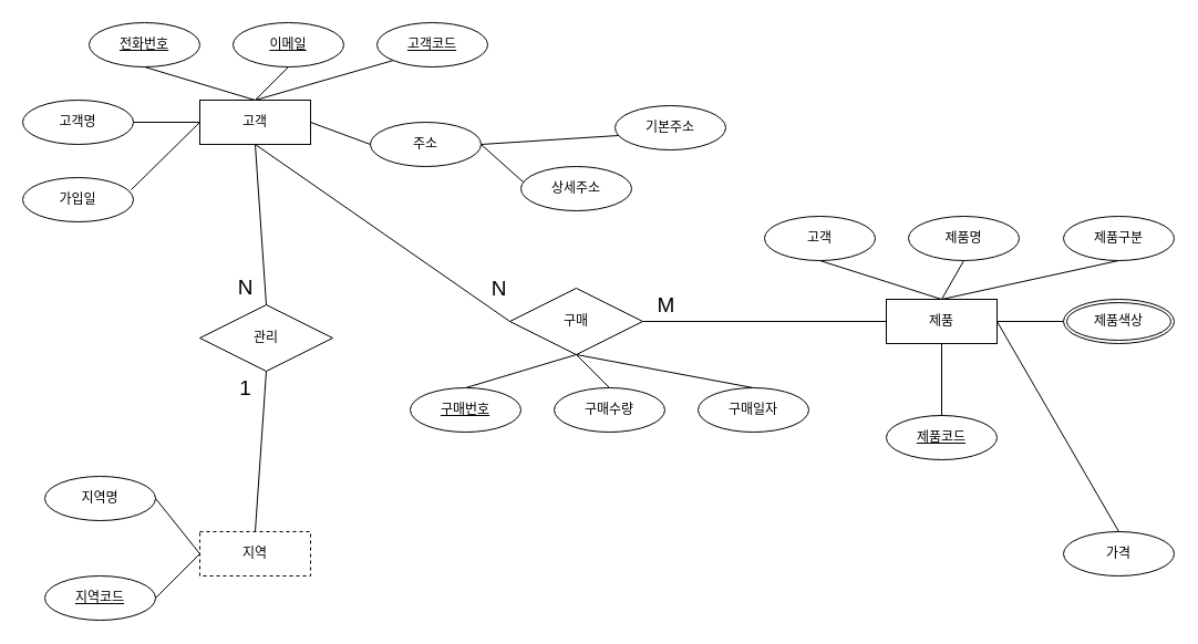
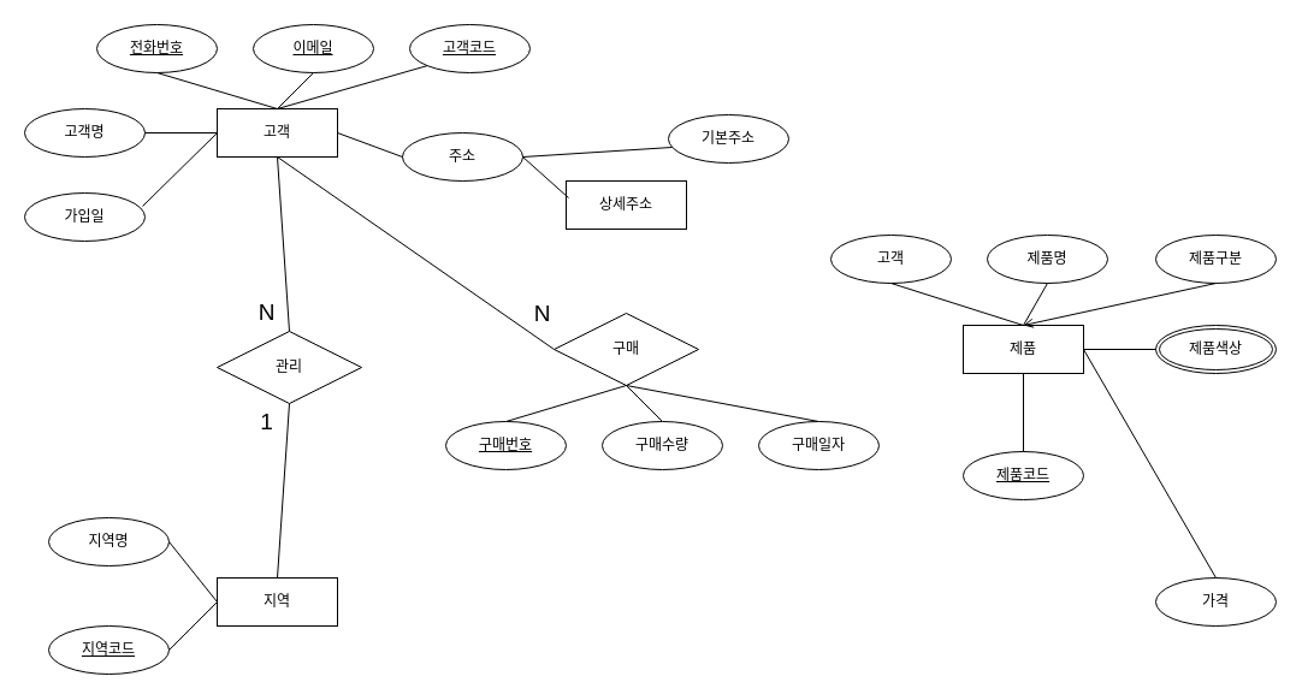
  <mxCell id="0" />
  <mxCell id="1" parent="0" />
  <mxCell id="2" value="고객" style="whiteSpace=wrap;html=1;align=center;" parent="1" vertex="1"><mxGeometry x="180" y="90" width="100" height="40" as="geometry" /></mxCell>
  <mxCell id="3" value="고객코드" style="ellipse;whiteSpace=wrap;html=1;align=center;fontStyle=4;" parent="1" vertex="1"><mxGeometry x="340" y="20" width="100" height="40" as="geometry" /></mxCell>
  <mxCell id="4" value="" style="endArrow=none;html=1;rounded=0;exitX=0.5;exitY=0;exitDx=0;exitDy=0;entryX=0;entryY=1;entryDx=0;entryDy=0;" parent="1" source="2" target="3" edge="1"><mxGeometry relative="1" as="geometry"><mxPoint x="360" y="100" as="sourcePoint" /><mxPoint x="520" y="100" as="targetPoint" /></mxGeometry></mxCell>
  <mxCell id="5" value="이메일" style="ellipse;whiteSpace=wrap;html=1;align=center;fontStyle=4;" parent="1" vertex="1"><mxGeometry x="210" y="20" width="100" height="40" as="geometry" /></mxCell>
  <mxCell id="6" value="전화번호" style="ellipse;whiteSpace=wrap;html=1;align=center;fontStyle=4;" parent="1" vertex="1"><mxGeometry x="80" y="20" width="100" height="40" as="geometry" /></mxCell>
  <mxCell id="7" value="" style="endArrow=none;html=1;rounded=0;entryX=0.5;entryY=1;entryDx=0;entryDy=0;" parent="1" target="5" edge="1"><mxGeometry relative="1" as="geometry"><mxPoint x="230" y="90" as="sourcePoint" /><mxPoint x="365" y="64" as="targetPoint" /></mxGeometry></mxCell>
  <mxCell id="8" value="" style="endArrow=none;html=1;rounded=0;exitX=0.5;exitY=0;exitDx=0;exitDy=0;entryX=0.5;entryY=1;entryDx=0;entryDy=0;" parent="1" source="2" target="6" edge="1"><mxGeometry relative="1" as="geometry"><mxPoint x="250" y="110" as="sourcePoint" /><mxPoint x="375" y="74" as="targetPoint" /></mxGeometry></mxCell>
  <mxCell id="9" value="고객명" style="ellipse;whiteSpace=wrap;html=1;align=center;" parent="1" vertex="1"><mxGeometry x="20" y="90" width="100" height="40" as="geometry" /></mxCell>
  <mxCell id="10" value="가입일" style="ellipse;whiteSpace=wrap;html=1;align=center;" parent="1" vertex="1"><mxGeometry x="20" y="160" width="100" height="40" as="geometry" /></mxCell>
  <mxCell id="11" value="" style="endArrow=none;html=1;rounded=0;exitX=0;exitY=0.5;exitDx=0;exitDy=0;entryX=0.98;entryY=0.275;entryDx=0;entryDy=0;entryPerimeter=0;" parent="1" source="2" target="10" edge="1"><mxGeometry relative="1" as="geometry"><mxPoint x="240" y="100" as="sourcePoint" /><mxPoint x="140" y="70" as="targetPoint" /></mxGeometry></mxCell>
  <mxCell id="12" value="" style="endArrow=none;html=1;rounded=0;exitX=0;exitY=0.5;exitDx=0;exitDy=0;entryX=1;entryY=0.5;entryDx=0;entryDy=0;" parent="1" source="2" target="9" edge="1"><mxGeometry relative="1" as="geometry"><mxPoint x="250" y="110" as="sourcePoint" /><mxPoint x="150" y="80" as="targetPoint" /></mxGeometry></mxCell>
  <mxCell id="13" value="주소" style="ellipse;whiteSpace=wrap;html=1;align=center;" parent="1" vertex="1"><mxGeometry x="334" y="110" width="100" height="40" as="geometry" /></mxCell>
  <mxCell id="14" value="" style="endArrow=none;html=1;rounded=0;exitX=1;exitY=0.5;exitDx=0;exitDy=0;entryX=0;entryY=0.5;entryDx=0;entryDy=0;" parent="1" source="2" target="13" edge="1"><mxGeometry relative="1" as="geometry"><mxPoint x="190" y="120" as="sourcePoint" /><mxPoint x="310" y="140" as="targetPoint" /></mxGeometry></mxCell>
- <mxCell id="15" value="상세주소" style="ellipse;whiteSpace=wrap;html=1;align=center;" parent="1" vertex="1"><mxGeometry x="470" y="150" width="100" height="40" as="geometry" /></mxCell>
+ <mxCell id="15" value="상세주소" style="whiteSpace=wrap;html=1;align=center;rounded=0;" parent="1" vertex="1"><mxGeometry x="470" y="150" width="100" height="40" as="geometry" /></mxCell>
  <mxCell id="16" value="기본주소" style="ellipse;whiteSpace=wrap;html=1;align=center;" parent="1" vertex="1"><mxGeometry x="555" y="95" width="100" height="40" as="geometry" /></mxCell>
  <mxCell id="17" value="" style="endArrow=none;html=1;rounded=0;exitX=0.02;exitY=0.35;exitDx=0;exitDy=0;entryX=1;entryY=0.5;entryDx=0;entryDy=0;exitPerimeter=0;" parent="1" source="15" target="13" edge="1"><mxGeometry relative="1" as="geometry"><mxPoint x="290" y="120" as="sourcePoint" /><mxPoint x="344" y="140" as="targetPoint" /></mxGeometry></mxCell>
  <mxCell id="18" value="" style="endArrow=none;html=1;rounded=0;exitX=1;exitY=0.5;exitDx=0;exitDy=0;entryX=0.03;entryY=0.675;entryDx=0;entryDy=0;entryPerimeter=0;" parent="1" source="13" target="16" edge="1"><mxGeometry relative="1" as="geometry"><mxPoint x="440" y="120" as="sourcePoint" /><mxPoint x="494" y="140" as="targetPoint" /></mxGeometry></mxCell>
- <mxCell id="19" value="지역" style="whiteSpace=wrap;html=1;align=center;dashed=1;" parent="1" vertex="1"><mxGeometry x="180" y="480" width="100" height="40" as="geometry" /></mxCell>
+ <mxCell id="19" value="지역" style="whiteSpace=wrap;html=1;align=center;" parent="1" vertex="1"><mxGeometry x="180" y="480" width="100" height="40" as="geometry" /></mxCell>
  <mxCell id="20" value="지역명" style="ellipse;whiteSpace=wrap;html=1;align=center;" parent="1" vertex="1"><mxGeometry x="40" y="430" width="100" height="40" as="geometry" /></mxCell>
  <mxCell id="21" value="지역코드" style="ellipse;whiteSpace=wrap;html=1;align=center;fontStyle=4;" parent="1" vertex="1"><mxGeometry x="40" y="520" width="100" height="40" as="geometry" /></mxCell>
  <mxCell id="22" value="" style="endArrow=none;html=1;rounded=0;exitX=0;exitY=0.5;exitDx=0;exitDy=0;entryX=1;entryY=0.5;entryDx=0;entryDy=0;" parent="1" source="19" target="20" edge="1"><mxGeometry relative="1" as="geometry"><mxPoint x="202" y="390" as="sourcePoint" /><mxPoint x="140" y="451" as="targetPoint" /></mxGeometry></mxCell>
  <mxCell id="23" value="" style="endArrow=none;html=1;rounded=0;exitX=0;exitY=0.5;exitDx=0;exitDy=0;entryX=1;entryY=0.5;entryDx=0;entryDy=0;" parent="1" source="19" target="21" edge="1"><mxGeometry relative="1" as="geometry"><mxPoint x="212" y="419" as="sourcePoint" /><mxPoint x="150" y="480" as="targetPoint" /></mxGeometry></mxCell>
  <mxCell id="24" value="제품" style="whiteSpace=wrap;html=1;align=center;" parent="1" vertex="1"><mxGeometry x="800" y="270" width="100" height="40" as="geometry" /></mxCell>
  <mxCell id="25" value="제품코드" style="ellipse;whiteSpace=wrap;html=1;align=center;fontStyle=4;" parent="1" vertex="1"><mxGeometry x="800" y="375" width="100" height="40" as="geometry" /></mxCell>
  <mxCell id="26" value="제품명" style="ellipse;whiteSpace=wrap;html=1;align=center;" parent="1" vertex="1"><mxGeometry x="820" y="195" width="100" height="40" as="geometry" /></mxCell>
  <mxCell id="27" value="제품구분" style="ellipse;whiteSpace=wrap;html=1;align=center;" parent="1" vertex="1"><mxGeometry x="960" y="195" width="100" height="40" as="geometry" /></mxCell>
  <mxCell id="28" value="가격" style="ellipse;whiteSpace=wrap;html=1;align=center;" parent="1" vertex="1"><mxGeometry x="960" y="480" width="100" height="40" as="geometry" /></mxCell>
  <mxCell id="29" value="제품색상" style="ellipse;shape=doubleEllipse;margin=3;whiteSpace=wrap;html=1;align=center;" parent="1" vertex="1"><mxGeometry x="960" y="270" width="100" height="40" as="geometry" /></mxCell>
  <mxCell id="30" value="" style="endArrow=none;html=1;rounded=0;exitX=0.5;exitY=0;exitDx=0;exitDy=0;entryX=0.5;entryY=1;entryDx=0;entryDy=0;" parent="1" source="24" target="26" edge="1"><mxGeometry relative="1" as="geometry"><mxPoint x="828" y="149" as="sourcePoint" /><mxPoint x="790" y="115" as="targetPoint" /></mxGeometry></mxCell>
  <mxCell id="31" value="" style="endArrow=none;html=1;rounded=0;entryX=0.5;entryY=0;entryDx=0;entryDy=0;exitX=0.5;exitY=1;exitDx=0;exitDy=0;" parent="1" source="24" target="25" edge="1"><mxGeometry relative="1" as="geometry"><mxPoint x="860" y="325" as="sourcePoint" /><mxPoint x="890" y="385" as="targetPoint" /></mxGeometry></mxCell>
- <mxCell id="32" value="" style="endArrow=none;html=1;rounded=0;exitX=0.5;exitY=1;exitDx=0;exitDy=0;entryX=0.5;entryY=0;entryDx=0;entryDy=0;" parent="1" source="27" target="24" edge="1"><mxGeometry relative="1" as="geometry"><mxPoint x="950" y="262" as="sourcePoint" /><mxPoint x="912" y="228" as="targetPoint" /></mxGeometry></mxCell>
+ <mxCell id="32" value="" style="endArrow=open;html=1;rounded=0;exitX=0.5;exitY=1;exitDx=0;exitDy=0;entryX=0.5;entryY=0;entryDx=0;entryDy=0;" parent="1" source="27" target="24" edge="1"><mxGeometry relative="1" as="geometry"><mxPoint x="950" y="262" as="sourcePoint" /><mxPoint x="912" y="228" as="targetPoint" /></mxGeometry></mxCell>
  <mxCell id="33" value="" style="endArrow=none;html=1;rounded=0;exitX=0;exitY=0.5;exitDx=0;exitDy=0;entryX=1;entryY=0.5;entryDx=0;entryDy=0;" parent="1" source="29" target="24" edge="1"><mxGeometry relative="1" as="geometry"><mxPoint x="1020" y="245" as="sourcePoint" /><mxPoint x="860" y="280" as="targetPoint" /></mxGeometry></mxCell>
  <mxCell id="34" value="" style="endArrow=none;html=1;rounded=0;exitX=0.5;exitY=0;exitDx=0;exitDy=0;entryX=1;entryY=0.5;entryDx=0;entryDy=0;" parent="1" source="28" target="24" edge="1"><mxGeometry relative="1" as="geometry"><mxPoint x="1030" y="255" as="sourcePoint" /><mxPoint x="870" y="290" as="targetPoint" /></mxGeometry></mxCell>
  <mxCell id="35" value="고객" style="ellipse;whiteSpace=wrap;html=1;align=center;" parent="1" vertex="1"><mxGeometry x="690" y="195" width="100" height="40" as="geometry" /></mxCell>
  <mxCell id="36" value="" style="endArrow=none;html=1;rounded=0;exitX=0.5;exitY=1;exitDx=0;exitDy=0;entryX=0.5;entryY=0;entryDx=0;entryDy=0;" parent="1" source="35" target="24" edge="1"><mxGeometry relative="1" as="geometry"><mxPoint x="750" y="240" as="sourcePoint" /><mxPoint x="820" y="290" as="targetPoint" /></mxGeometry></mxCell>
  <mxCell id="37" value="관리" style="shape=rhombus;perimeter=rhombusPerimeter;whiteSpace=wrap;html=1;align=center;" vertex="1" parent="1"><mxGeometry x="180" y="275" width="120" height="60" as="geometry" /></mxCell>
  <mxCell id="38" value="" style="endArrow=none;html=1;rounded=0;entryX=0.5;entryY=1;entryDx=0;entryDy=0;exitX=0.5;exitY=0;exitDx=0;exitDy=0;" edge="1" parent="1" source="37" target="2"><mxGeometry relative="1" as="geometry"><mxPoint x="210" y="250" as="sourcePoint" /><mxPoint x="410" y="380" as="targetPoint" /></mxGeometry></mxCell>
  <mxCell id="39" value="N" style="edgeLabel;html=1;align=center;verticalAlign=middle;resizable=0;points=[];fontSize=19;" vertex="1" connectable="0" parent="38"><mxGeometry x="-0.437" y="-3" relative="1" as="geometry"><mxPoint x="-20" y="26" as="offset" /></mxGeometry></mxCell>
  <mxCell id="40" value="" style="endArrow=none;html=1;rounded=0;entryX=0.5;entryY=1;entryDx=0;entryDy=0;exitX=0.5;exitY=0;exitDx=0;exitDy=0;" edge="1" parent="1" source="19" target="37"><mxGeometry relative="1" as="geometry"><mxPoint x="260" y="495" as="sourcePoint" /><mxPoint x="250" y="350" as="targetPoint" /></mxGeometry></mxCell>
  <mxCell id="41" value="1" style="edgeLabel;html=1;align=center;verticalAlign=middle;resizable=0;points=[];fontSize=19;" vertex="1" connectable="0" parent="40"><mxGeometry x="-0.105" y="1" relative="1" as="geometry"><mxPoint x="-13" y="-65" as="offset" /></mxGeometry></mxCell>
  <mxCell id="42" value="구매" style="shape=rhombus;perimeter=rhombusPerimeter;whiteSpace=wrap;html=1;align=center;" vertex="1" parent="1"><mxGeometry x="460" y="260" width="120" height="60" as="geometry" /></mxCell>
  <mxCell id="43" value="" style="endArrow=none;html=1;rounded=0;entryX=0.5;entryY=1;entryDx=0;entryDy=0;exitX=0;exitY=0.5;exitDx=0;exitDy=0;" edge="1" parent="1" source="42" target="2"><mxGeometry relative="1" as="geometry"><mxPoint x="380" y="335" as="sourcePoint" /><mxPoint x="370" y="190" as="targetPoint" /></mxGeometry></mxCell>
  <mxCell id="44" value="N" style="edgeLabel;html=1;align=center;verticalAlign=middle;resizable=0;points=[];fontSize=19;" vertex="1" connectable="0" parent="43"><mxGeometry x="-0.427" y="-1" relative="1" as="geometry"><mxPoint x="55" y="17" as="offset" /></mxGeometry></mxCell>
- <mxCell id="45" value="" style="endArrow=none;html=1;rounded=0;entryX=1;entryY=0.5;entryDx=0;entryDy=0;exitX=0;exitY=0.5;exitDx=0;exitDy=0;" edge="1" parent="1" source="24" target="42"><mxGeometry relative="1" as="geometry"><mxPoint x="740" y="490" as="sourcePoint" /><mxPoint x="460" y="360" as="targetPoint" /></mxGeometry></mxCell>
- <mxCell id="46" value="M" style="edgeLabel;html=1;align=center;verticalAlign=middle;resizable=0;points=[];fontSize=19;" vertex="1" connectable="0" parent="45"><mxGeometry x="0.518" y="-1" relative="1" as="geometry"><mxPoint x="-33" y="-14" as="offset" /></mxGeometry></mxCell>
  <mxCell id="47" value="" style="endArrow=none;html=1;rounded=0;entryX=0.5;entryY=0;entryDx=0;entryDy=0;exitX=0.5;exitY=1;exitDx=0;exitDy=0;" edge="1" parent="1" source="42" target="50"><mxGeometry relative="1" as="geometry"><mxPoint x="490" y="390" as="sourcePoint" /><mxPoint x="490" y="455" as="targetPoint" /></mxGeometry></mxCell>
  <mxCell id="48" value="" style="endArrow=none;html=1;rounded=0;entryX=0.5;entryY=0;entryDx=0;entryDy=0;exitX=0.5;exitY=1;exitDx=0;exitDy=0;" edge="1" parent="1" source="42" target="52"><mxGeometry relative="1" as="geometry"><mxPoint x="519.5" y="440" as="sourcePoint" /><mxPoint x="519.5" y="505" as="targetPoint" /></mxGeometry></mxCell>
  <mxCell id="49" value="" style="endArrow=none;html=1;rounded=0;entryX=0.5;entryY=0;entryDx=0;entryDy=0;exitX=0.5;exitY=1;exitDx=0;exitDy=0;" edge="1" parent="1" source="42" target="51"><mxGeometry relative="1" as="geometry"><mxPoint x="600" y="490" as="sourcePoint" /><mxPoint x="600" y="555" as="targetPoint" /></mxGeometry></mxCell>
  <mxCell id="50" value="구매번호" style="ellipse;whiteSpace=wrap;html=1;align=center;fontStyle=4;" vertex="1" parent="1"><mxGeometry x="370" y="350" width="100" height="40" as="geometry" /></mxCell>
  <mxCell id="51" value="구매일자" style="ellipse;whiteSpace=wrap;html=1;align=center;" vertex="1" parent="1"><mxGeometry x="630" y="350" width="100" height="40" as="geometry" /></mxCell>
  <mxCell id="52" value="구매수량" style="ellipse;whiteSpace=wrap;html=1;align=center;" vertex="1" parent="1"><mxGeometry x="500" y="350" width="100" height="40" as="geometry" /></mxCell>
